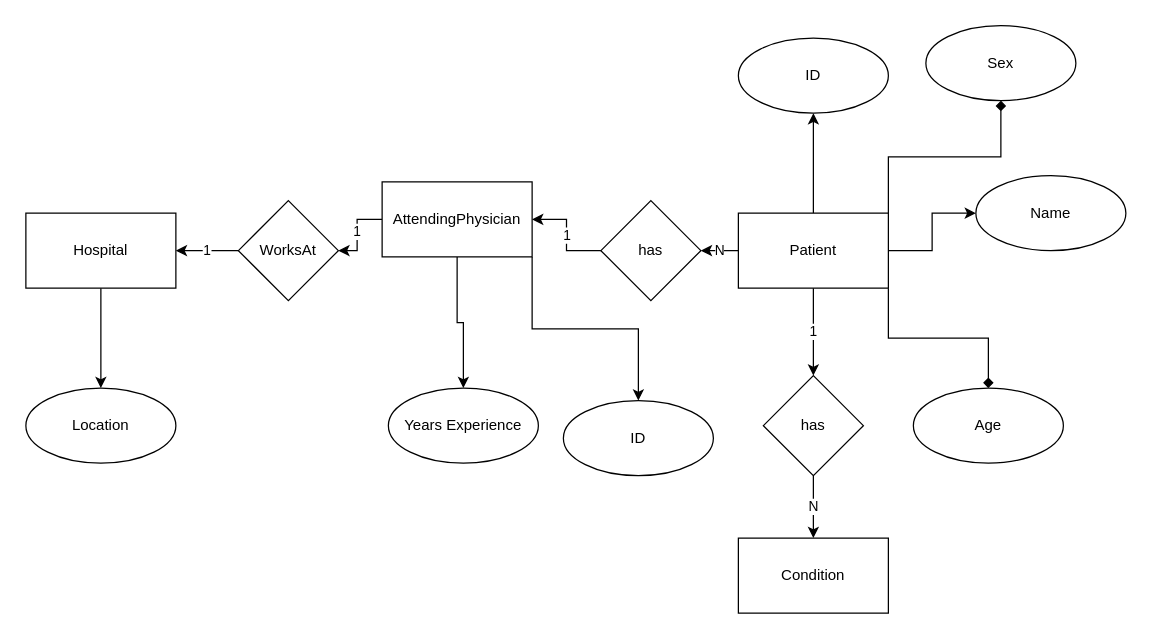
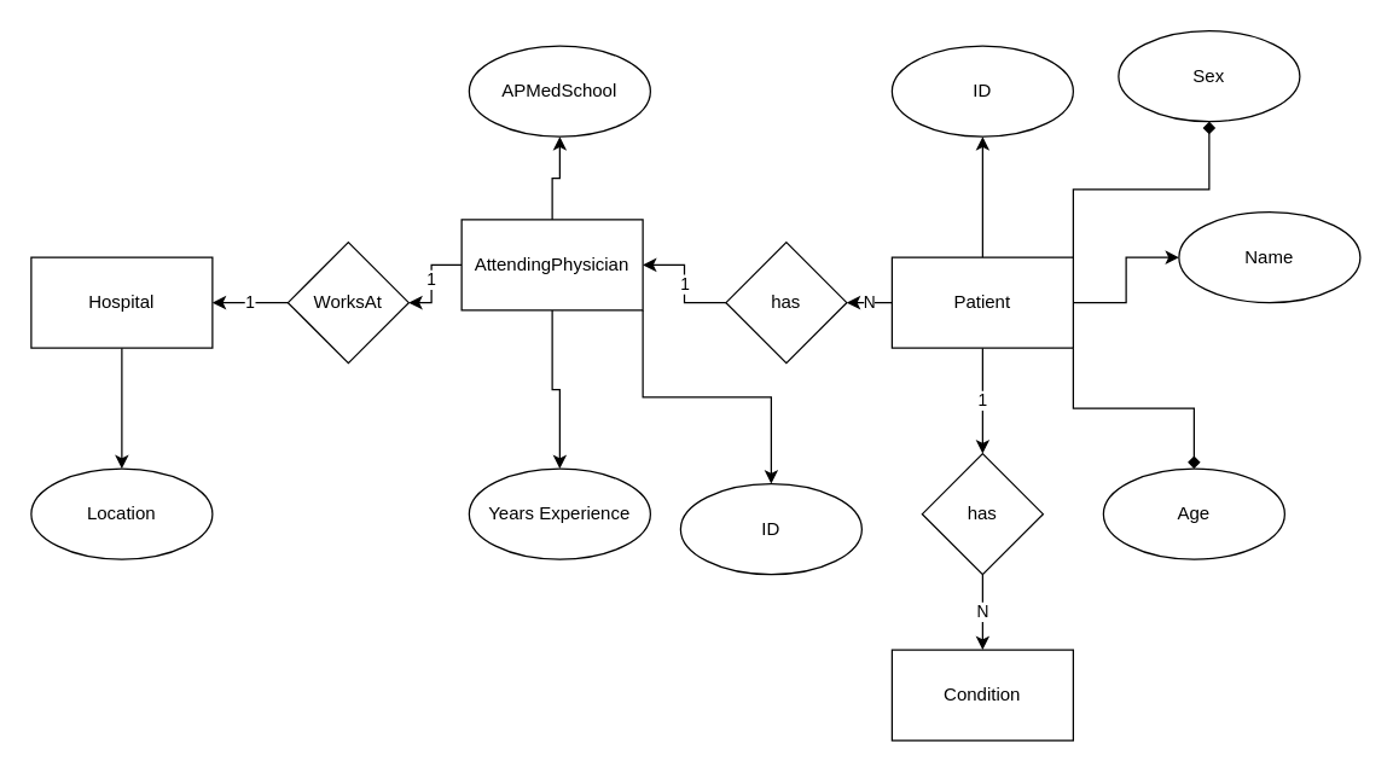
  <mxCell id="0" />
  <mxCell id="1" parent="0" />
  <mxCell id="2" value="" style="edgeStyle=orthogonalEdgeStyle;rounded=0;orthogonalLoop=1;jettySize=auto;html=1;" edge="1" parent="1" source="7" target="8"><mxGeometry relative="1" as="geometry" /></mxCell>
  <mxCell id="3" value="" style="edgeStyle=orthogonalEdgeStyle;rounded=0;orthogonalLoop=1;jettySize=auto;html=1;" edge="1" parent="1" source="7" target="9"><mxGeometry relative="1" as="geometry" /></mxCell>
  <mxCell id="4" value="1" style="edgeStyle=orthogonalEdgeStyle;rounded=0;orthogonalLoop=1;jettySize=auto;html=1;" edge="1" parent="1" source="7" target="11"><mxGeometry relative="1" as="geometry" /></mxCell>
  <mxCell id="5" style="edgeStyle=orthogonalEdgeStyle;rounded=0;orthogonalLoop=1;jettySize=auto;html=1;exitX=1;exitY=0;exitDx=0;exitDy=0;entryX=0.5;entryY=1;entryDx=0;entryDy=0;endArrow=diamond;" edge="1" parent="1" source="7" target="13"><mxGeometry relative="1" as="geometry"><mxPoint x="670" y="90" as="targetPoint" /></mxGeometry></mxCell>
  <mxCell id="6" value="N" style="edgeStyle=orthogonalEdgeStyle;rounded=0;orthogonalLoop=1;jettySize=auto;html=1;" edge="1" parent="1" source="7" target="17"><mxGeometry relative="1" as="geometry" /></mxCell>
  <mxCell id="7" value="Patient" style="whiteSpace=wrap;html=1;" vertex="1" parent="1"><mxGeometry x="590" y="170" width="120" height="60" as="geometry" /></mxCell>
  <mxCell id="8" value="ID" style="ellipse;whiteSpace=wrap;html=1;" vertex="1" parent="1"><mxGeometry x="590" y="30" width="120" height="60" as="geometry" /></mxCell>
  <mxCell id="9" value="Name" style="ellipse;whiteSpace=wrap;html=1;" vertex="1" parent="1"><mxGeometry x="780" y="140" width="120" height="60" as="geometry" /></mxCell>
  <mxCell id="10" value="N" style="edgeStyle=orthogonalEdgeStyle;rounded=0;orthogonalLoop=1;jettySize=auto;html=1;" edge="1" parent="1" source="11" target="12"><mxGeometry relative="1" as="geometry" /></mxCell>
  <mxCell id="11" value="has" style="rhombus;whiteSpace=wrap;html=1;" vertex="1" parent="1"><mxGeometry x="610" y="300" width="80" height="80" as="geometry" /></mxCell>
  <mxCell id="12" value="Condition" style="whiteSpace=wrap;html=1;" vertex="1" parent="1"><mxGeometry x="590" y="430" width="120" height="60" as="geometry" /></mxCell>
  <mxCell id="13" value="Sex" style="ellipse;whiteSpace=wrap;html=1;" vertex="1" parent="1"><mxGeometry x="740" y="20" width="120" height="60" as="geometry" /></mxCell>
  <mxCell id="14" style="edgeStyle=orthogonalEdgeStyle;rounded=0;orthogonalLoop=1;jettySize=auto;html=1;exitX=1;exitY=1;exitDx=0;exitDy=0;entryX=0.5;entryY=0;entryDx=0;entryDy=0;endArrow=diamond;" edge="1" parent="1" source="7" target="15"><mxGeometry relative="1" as="geometry"><mxPoint x="660" y="290" as="targetPoint" /><mxPoint x="580" y="170" as="sourcePoint" /></mxGeometry></mxCell>
  <mxCell id="15" value="Age" style="ellipse;whiteSpace=wrap;html=1;" vertex="1" parent="1"><mxGeometry x="730" y="310" width="120" height="60" as="geometry" /></mxCell>
  <mxCell id="16" value="1" style="edgeStyle=orthogonalEdgeStyle;rounded=0;orthogonalLoop=1;jettySize=auto;html=1;" edge="1" parent="1" source="17" target="21"><mxGeometry relative="1" as="geometry" /></mxCell>
  <mxCell id="17" value="has" style="rhombus;whiteSpace=wrap;html=1;" vertex="1" parent="1"><mxGeometry x="480" y="160" width="80" height="80" as="geometry" /></mxCell>
+ <mxCell id="18" value="" style="edgeStyle=orthogonalEdgeStyle;rounded=0;orthogonalLoop=1;jettySize=auto;html=1;" edge="1" parent="1" source="21" target="22"><mxGeometry relative="1" as="geometry" /></mxCell>
  <mxCell id="19" value="" style="edgeStyle=orthogonalEdgeStyle;rounded=0;orthogonalLoop=1;jettySize=auto;html=1;" edge="1" parent="1" source="21" target="23"><mxGeometry relative="1" as="geometry" /></mxCell>
  <mxCell id="20" value="1" style="edgeStyle=orthogonalEdgeStyle;rounded=0;orthogonalLoop=1;jettySize=auto;html=1;" edge="1" parent="1" source="21" target="25"><mxGeometry relative="1" as="geometry" /></mxCell>
  <mxCell id="21" value="AttendingPhysician" style="whiteSpace=wrap;html=1;" vertex="1" parent="1"><mxGeometry x="305" y="145" width="120" height="60" as="geometry" /></mxCell>
+ <mxCell id="22" value="APMedSchool" style="ellipse;whiteSpace=wrap;html=1;" vertex="1" parent="1"><mxGeometry x="310" y="30" width="120" height="60" as="geometry" /></mxCell>
  <mxCell id="23" value="Years Experience" style="ellipse;whiteSpace=wrap;html=1;" vertex="1" parent="1"><mxGeometry x="310" y="310" width="120" height="60" as="geometry" /></mxCell>
  <mxCell id="24" value="1" style="edgeStyle=orthogonalEdgeStyle;rounded=0;orthogonalLoop=1;jettySize=auto;html=1;" edge="1" parent="1" source="25" target="27"><mxGeometry relative="1" as="geometry" /></mxCell>
  <mxCell id="25" value="WorksAt" style="rhombus;whiteSpace=wrap;html=1;" vertex="1" parent="1"><mxGeometry x="190" y="160" width="80" height="80" as="geometry" /></mxCell>
  <mxCell id="26" value="" style="edgeStyle=orthogonalEdgeStyle;rounded=0;orthogonalLoop=1;jettySize=auto;html=1;" edge="1" parent="1" source="27" target="28"><mxGeometry relative="1" as="geometry" /></mxCell>
  <mxCell id="27" value="Hospital" style="whiteSpace=wrap;html=1;" vertex="1" parent="1"><mxGeometry x="20" y="170" width="120" height="60" as="geometry" /></mxCell>
  <mxCell id="28" value="Location" style="ellipse;whiteSpace=wrap;html=1;" vertex="1" parent="1"><mxGeometry x="20" y="310" width="120" height="60" as="geometry" /></mxCell>
  <mxCell id="29" value="ID" style="ellipse;whiteSpace=wrap;html=1;" vertex="1" parent="1"><mxGeometry x="450" y="320" width="120" height="60" as="geometry" /></mxCell>
  <mxCell id="30" style="edgeStyle=orthogonalEdgeStyle;rounded=0;orthogonalLoop=1;jettySize=auto;html=1;exitX=1;exitY=1;exitDx=0;exitDy=0;entryX=0.5;entryY=0;entryDx=0;entryDy=0;" edge="1" parent="1" source="21" target="29"><mxGeometry relative="1" as="geometry"><mxPoint x="800" y="320" as="targetPoint" /><mxPoint x="720" y="240" as="sourcePoint" /></mxGeometry></mxCell>
